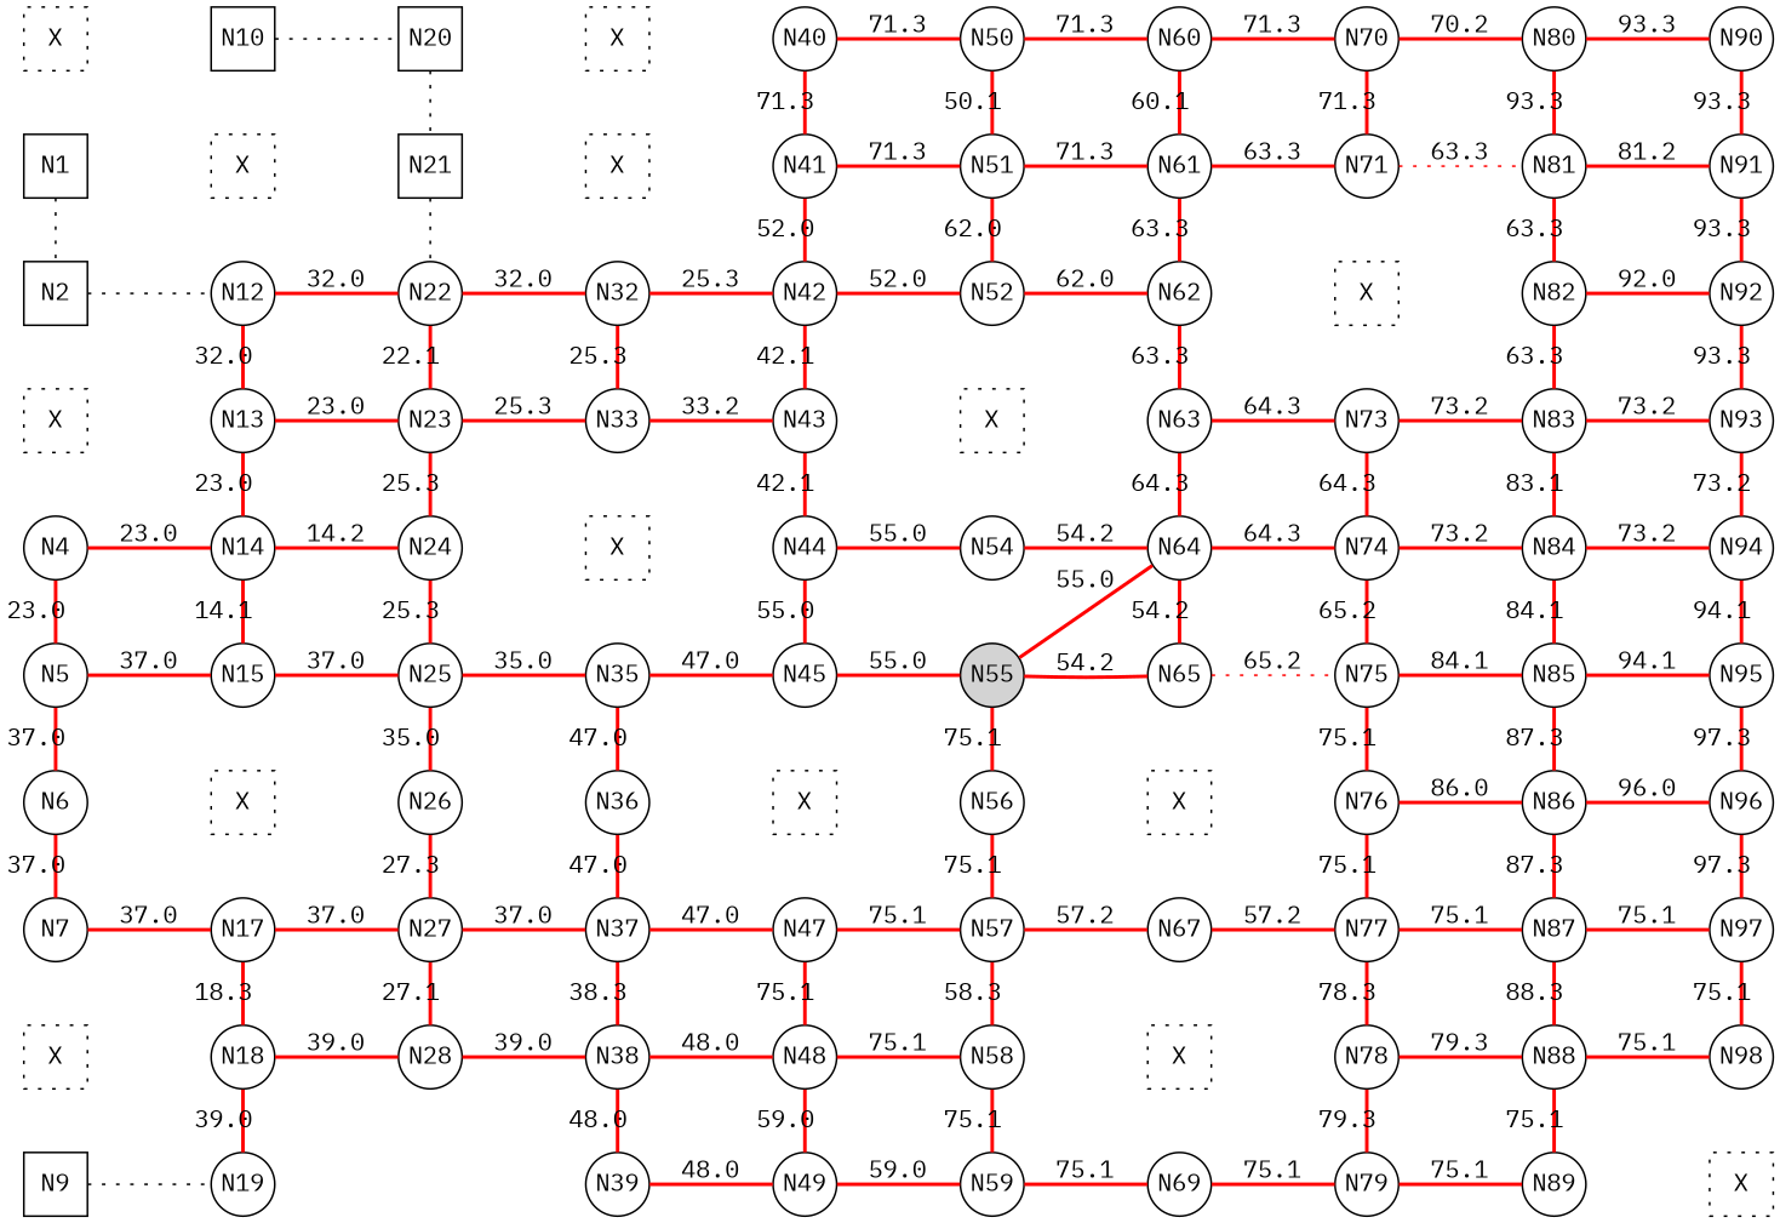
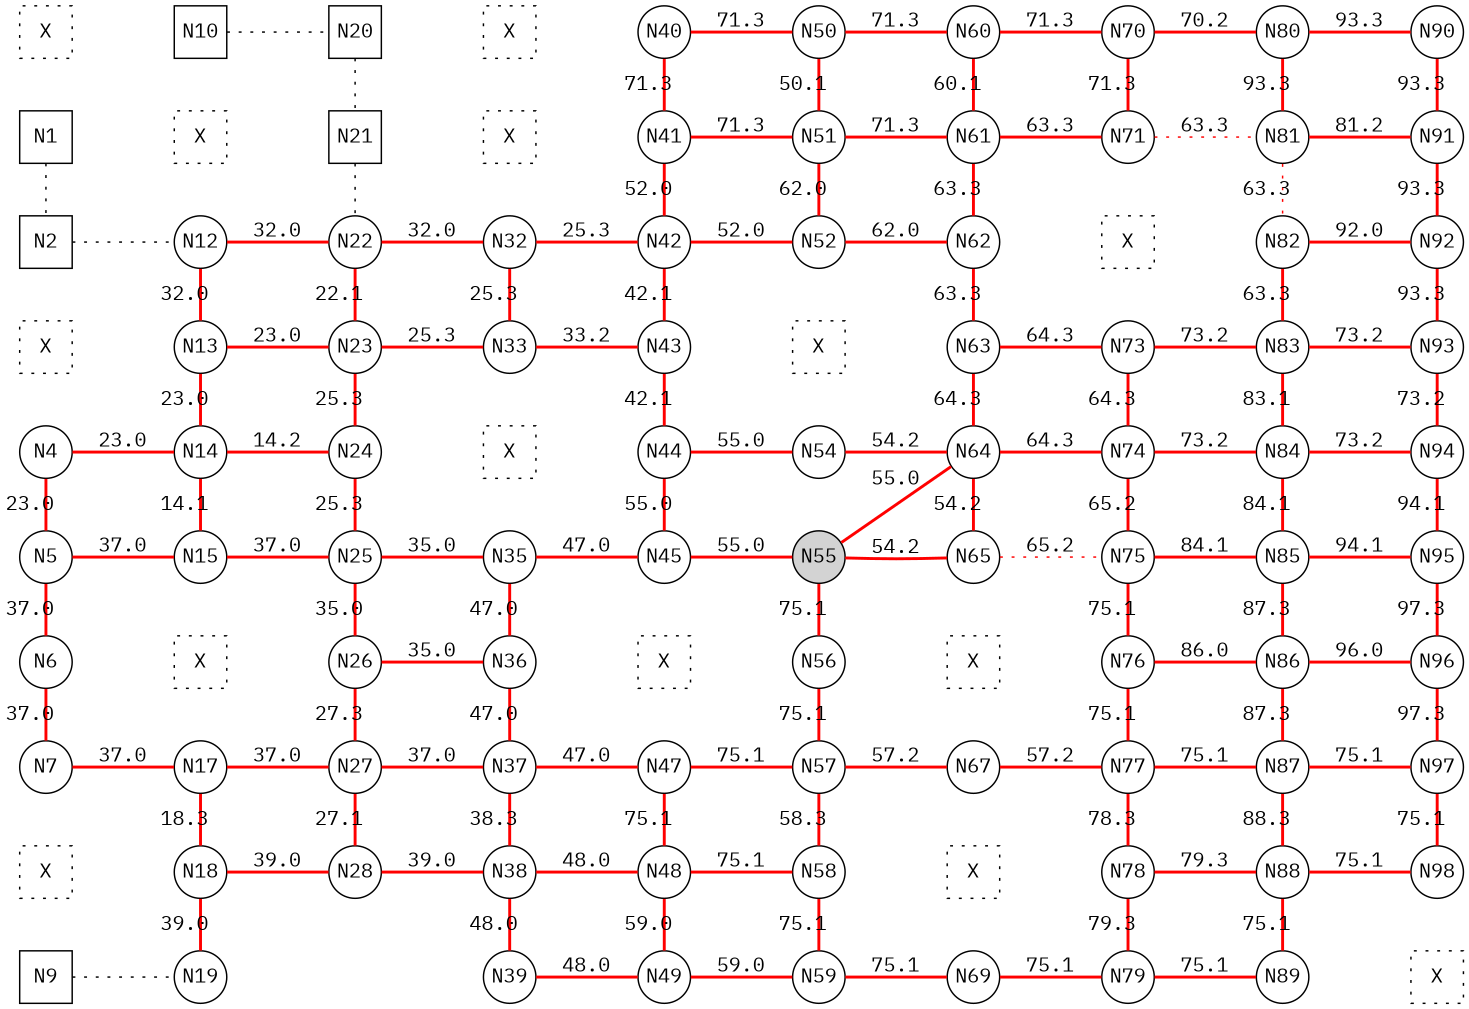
  digraph {
    fontname="IBM Plex Mono"
    rankdir=LR
    node [fixedsize=true fontname="IBM Plex Mono" shape=circle]
    edge [dir=none fontname="IBM Plex Mono" style=bold color=red]
    n1 [label=X shape=square style=dotted]
    N1 [shape=square]
    N2 [shape=square]
    n4 [label=X shape=square style=dotted]
    N4
    N5
    N6
    N7
    n9 [label=X shape=square style=dotted]
    N9 [shape=square]
    N10 [shape=square]
    n12 [label=X shape=square style=dotted]
    N12
    N13
    N14
    N15
    n17 [label=X shape=square style=dotted]
    N17
    N18
    N19
    N20 [shape=square]
    N21 [shape=square]
    N22
    N23
    N24
    N25
    N26
    N27
    N28
    n30 [label=X shape=square style=dotted]
    n31 [label=X shape=square style=dotted]
    N32
    N33
    n34 [label=X shape=square style=dotted]
    N35
    N36
    N37
    N38
    N39
    N40
    N41
    N42
    N43
    N44
    N45
    n46 [label=X shape=square style=dotted]
    N47
    N48
    N49
    N50
    N51
    N52
    n53 [label=X shape=square style=dotted]
    N54
    N55 [style=filled]
    N56
    N57
    N58
    N59
    N60
    N61
    N62
    N63
    N64
    N65
    n66 [label=X shape=square style=dotted]
    N67
    n68 [label=X shape=square style=dotted]
    N69
    N70
    N71
    n72 [label=X shape=square style=dotted]
    N73
    N74
    N75
    N76
    N77
    N78
    N79
    N80
    N81
    N82
    N83
    N84
    N85
    N86
    N87
    N88
    N89
    N90
    N91
    N92
    N93
    N94
    N95
    N96
    N97
    N98
    n99 [label=X shape=square style=dotted]
    subgraph sub_1 {
      rank=same
      n1
      N1
      N2
      n4
      N4
      N5
      N6
      N7
      n9
      N9
    }
    subgraph sub_2 {
      rank=same
      N10
      n12
      N12
      N13
      N14
      N15
      n17
      N17
      N18
      N19
    }
    subgraph sub_3 {
      rank=same
      N20
      N21
      N22
      N23
      N24
      N25
      N26
      N27
      N28
    }
    subgraph sub_4 {
      rank=same
      n30
      n31
      N32
      N33
      n34
      N35
      N36
      N37
      N38
      N39
    }
    subgraph sub_5 {
      rank=same
      N40
      N41
      N42
      N43
      N44
      N45
      n46
      N47
      N48
      N49
    }
    subgraph sub_6 {
      rank=same
      N50
      N51
      N52
      n53
      N54
      N55
      N56
      N57
      N58
      N59
    }
    subgraph sub_7 {
      rank=same
      N60
      N61
      N62
      N63
      N64
      N65
      n66
      N67
      n68
      N69
    }
    subgraph sub_8 {
      rank=same
      N70
      N71
      n72
      N73
      N74
      N75
      N76
      N77
      N78
      N79
    }
    subgraph sub_9 {
      rank=same
      N80
      N81
      N82
      N83
      N84
      N85
      N86
      N87
      N88
      N89
    }
    subgraph sub_10 {
      rank=same
      N90
      N91
      N92
      N93
      N94
      N95
      N96
      N97
      N98
      n99
    }
    n1 -> N1 [label=" " style=invis color=""]
    n1 -> N10 [label=" " style=invis color=""]
    N1 -> N2 [style=dotted color=""]
    N1 -> n12 [label=" " style=invis color=""]
    N2 -> n4 [label=" " style=invis color=""]
    N2 -> N12 [style=dotted color=""]
    n4 -> N4 [label=" " style=invis color=""]
    n4 -> N13 [label=" " style=invis color=""]
    N4 -> N5 [label=23.0]
    N4 -> N14 [label=23.0]
    N5 -> N6 [label=37.0]
    N5 -> N15 [label=37.0]
    N6 -> N7 [label=37.0]
    N6 -> n17 [label=" " style=invis color=""]
    N7 -> n9 [label=" " style=invis color=""]
    N7 -> N17 [label=37.0]
    n9 -> N9 [label=" " style=invis color=""]
    n9 -> N18 [label=" " style=invis color=""]
    N9 -> N19 [style=dotted color=""]
    N10 -> n12 [label=" " style=invis color=""]
    N10 -> N20 [style=dotted color=""]
    n12 -> N12 [label=" " style=invis color=""]
    n12 -> N21 [label=" " style=invis color=""]
    N12 -> N13 [label=32.0]
    N12 -> N22 [label=32.0]
    N13 -> N14 [label=23.0]
    N13 -> N23 [label=23.0]
    N14 -> N15 [label=14.1]
    N14 -> N24 [label=14.2]
    N15 -> n17 [label=" " style=invis color=""]
    N15 -> N25 [label=37.0]
    n17 -> N17 [label=" " style=invis color=""]
    n17 -> N26 [label=" " style=invis color=""]
    N17 -> N18 [label=18.3]
    N17 -> N27 [label=37.0]
    N18 -> N19 [label=39.0]
    N18 -> N28 [label=39.0]
    N20 -> N21 [style=dotted color=""]
    N20 -> n30 [label=" " style=invis color=""]
    N21 -> N22 [style=dotted color=""]
    N21 -> n31 [label=" " style=invis color=""]
    N22 -> N23 [label=22.1]
    N22 -> N32 [label=32.0]
    N23 -> N24 [label=25.3]
    N23 -> N33 [label=25.3]
    N24 -> N25 [label=25.3]
    N24 -> n34 [label=" " style=invis color=""]
    N25 -> N26 [label=35.0]
    N25 -> N35 [label=35.0]
    N26 -> N27 [label=27.3]
+   N26 -> N36 [label=35.0]
    N27 -> N28 [label=27.1]
    N27 -> N37 [label=37.0]
    N28 -> N38 [label=39.0]
    n30 -> n31 [label=" " style=invis color=""]
    n30 -> N40 [label=" " style=invis color=""]
    n31 -> N32 [label=" " style=invis color=""]
    n31 -> N41 [label=" " style=invis color=""]
    N32 -> N33 [label=25.3]
    N32 -> N42 [label=25.3]
    N33 -> n34 [label=" " style=invis color=""]
    N33 -> N43 [label=33.2]
    n34 -> N35 [label=" " style=invis color=""]
    n34 -> N44 [label=" " style=invis color=""]
    N35 -> N36 [label=47.0]
    N35 -> N45 [label=47.0]
    N36 -> N37 [label=47.0]
    N36 -> n46 [label=" " style=invis color=""]
    N37 -> N38 [label=38.3]
    N37 -> N47 [label=47.0]
    N38 -> N39 [label=48.0]
    N38 -> N48 [label=48.0]
    N39 -> N49 [label=48.0]
    N40 -> N41 [label=71.3]
    N40 -> N50 [label=71.3]
    N41 -> N42 [label=52.0]
    N41 -> N51 [label=71.3]
    N42 -> N43 [label=42.1]
    N42 -> N52 [label=52.0]
    N43 -> N44 [label=42.1]
    N43 -> n53 [label=" " style=invis color=""]
    N44 -> N45 [label=55.0]
    N44 -> N54 [label=55.0]
    N45 -> n46 [label=" " style=invis color=""]
    N45 -> N55 [label=55.0]
    n46 -> N47 [label=" " style=invis color=""]
    n46 -> N56 [label=" " style=invis color=""]
    N47 -> N48 [label=75.1]
    N47 -> N57 [label=75.1]
    N48 -> N49 [label=59.0]
    N48 -> N58 [label=75.1]
    N49 -> N59 [label=59.0]
    N50 -> N51 [label=50.1]
    N50 -> N60 [label=71.3]
    N51 -> N52 [label=62.0]
    N51 -> N61 [label=71.3]
    N52 -> n53 [label=" " style=invis color=""]
    N52 -> N62 [label=62.0]
    n53 -> N54 [label=" " style=invis color=""]
    n53 -> N63 [label=" " style=invis color=""]
    N54 -> N64 [label=54.2]
    N55 -> N56 [label=75.1]
    N55 -> N65 [label=54.2]
    N56 -> N57 [label=75.1]
    N56 -> n66 [label=" " style=invis color=""]
    N57 -> N58 [label=58.3]
    N57 -> N67 [label=57.2]
    N58 -> N59 [label=75.1]
    N58 -> n68 [label=" " style=invis color=""]
    N59 -> N69 [label=75.1]
    N60 -> N61 [label=60.1]
    N60 -> N70 [label=71.3]
    N61 -> N62 [label=63.3]
    N61 -> N71 [label=63.3]
    N62 -> N63 [label=63.3]
    N62 -> n72 [label=" " style=invis color=""]
    N63 -> N64 [label=64.3]
    N63 -> N73 [label=64.3]
    N64 -> N55 [label=55.0]
    N64 -> N65 [label=54.2]
    N64 -> N74 [label=64.3]
    N65 -> n66 [label=" " style=invis color=""]
    N65 -> N75 [label=65.2 style=dotted]
    n66 -> N67 [label=" " style=invis color=""]
    n66 -> N76 [label=" " style=invis color=""]
    N67 -> n68 [label=" " style=invis color=""]
    N67 -> N77 [label=57.2]
    n68 -> N69 [label=" " style=invis color=""]
    n68 -> N78 [label=" " style=invis color=""]
    N69 -> N79 [label=75.1]
    N70 -> N71 [label=71.3]
    N70 -> N80 [label=70.2]
    N71 -> n72 [label=" " style=invis color=""]
    N71 -> N81 [label=63.3 style=dotted]
    n72 -> N73 [label=" " style=invis color=""]
    n72 -> N82 [label=" " style=invis color=""]
    N73 -> N74 [label=64.3]
    N73 -> N83 [label=73.2]
    N74 -> N75 [label=65.2]
    N74 -> N84 [label=73.2]
    N75 -> N76 [label=75.1]
    N75 -> N85 [label=84.1]
    N76 -> N77 [label=75.1]
    N76 -> N86 [label=86.0]
    N77 -> N78 [label=78.3]
    N77 -> N87 [label=75.1]
    N78 -> N79 [label=79.3]
    N78 -> N88 [label=79.3]
    N79 -> N89 [label=75.1]
    N80 -> N81 [label=93.3]
    N80 -> N90 [label=93.3]
-   N81 -> N82 [label=63.3]
+   N81 -> N82 [label=63.3 style=dotted]
    N81 -> N91 [label=81.2]
    N82 -> N83 [label=63.3]
    N82 -> N92 [label=92.0]
    N83 -> N84 [label=83.1]
    N83 -> N93 [label=73.2]
    N84 -> N85 [label=84.1]
    N84 -> N94 [label=73.2]
    N85 -> N86 [label=87.3]
    N85 -> N95 [label=94.1]
    N86 -> N87 [label=87.3]
    N86 -> N96 [label=96.0]
    N87 -> N88 [label=88.3]
    N87 -> N97 [label=75.1]
    N88 -> N89 [label=75.1]
    N88 -> N98 [label=75.1]
    N89 -> n99 [label=" " style=invis color=""]
    N90 -> N91 [label=93.3]
    N91 -> N92 [label=93.3]
    N92 -> N93 [label=93.3]
    N93 -> N94 [label=73.2]
    N94 -> N95 [label=94.1]
    N95 -> N96 [label=97.3]
    N96 -> N97 [label=97.3]
    N97 -> N98 [label=75.1]
    N98 -> n99 [label=" " style=invis color=""]
  }
